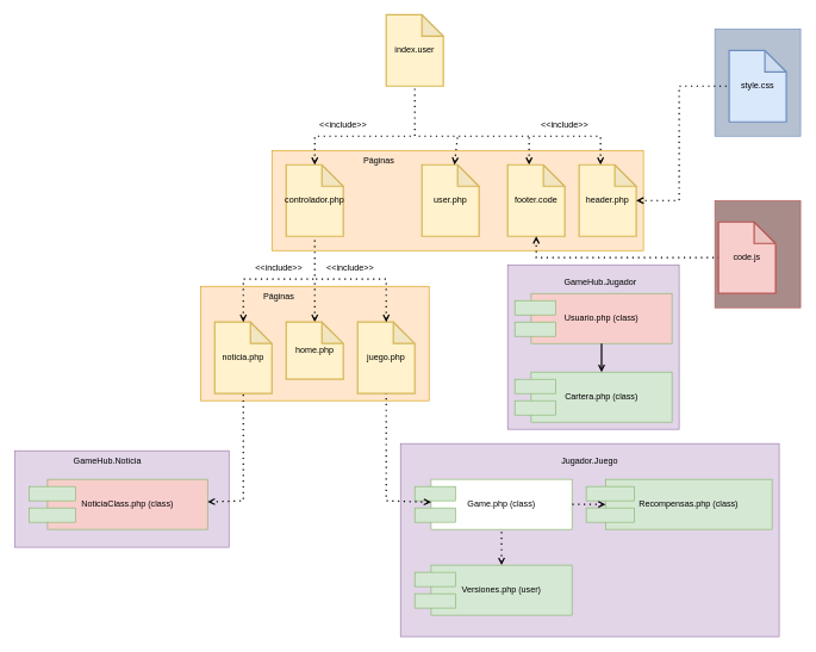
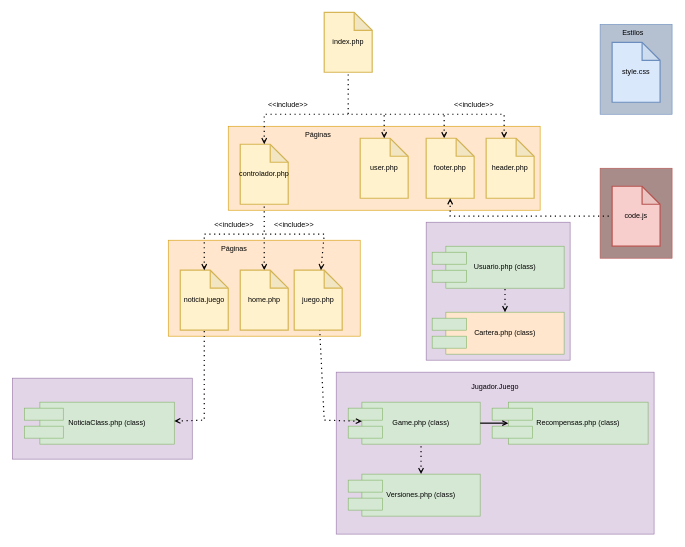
  <mxCell id="0" />
  <mxCell id="1" parent="0" />
  <mxCell id="2" value="" style="rounded=0;whiteSpace=wrap;html=1;strokeWidth=1;fillColor=#A88C8A;strokeColor=#b85450;shadow=0;glass=0;" vertex="1" parent="1"><mxGeometry x="1000" y="280" width="120" height="150" as="geometry" /></mxCell>
  <mxCell id="3" value="" style="rounded=0;whiteSpace=wrap;html=1;strokeWidth=1;fillColor=#B5C1D1;strokeColor=#6c8ebf;shadow=0;glass=0;" vertex="1" parent="1"><mxGeometry x="1000" y="40" width="120" height="150" as="geometry" /></mxCell>
  <mxCell id="4" value="" style="rounded=0;whiteSpace=wrap;html=1;strokeWidth=1;fillColor=#e1d5e7;strokeColor=#9673a6;shadow=0;glass=0;" vertex="1" parent="1"><mxGeometry x="20" y="630" width="300" height="135" as="geometry" /></mxCell>
  <mxCell id="5" value="" style="rounded=0;whiteSpace=wrap;html=1;strokeWidth=1;fillColor=#e1d5e7;strokeColor=#9673a6;shadow=0;glass=0;" vertex="1" parent="1"><mxGeometry x="560" y="620" width="530" height="270" as="geometry" /></mxCell>
  <mxCell id="6" value="" style="rounded=0;whiteSpace=wrap;html=1;strokeWidth=1;fillColor=#e1d5e7;strokeColor=#9673a6;shadow=0;glass=0;" vertex="1" parent="1"><mxGeometry x="710" y="370" width="240" height="230" as="geometry" /></mxCell>
  <mxCell id="7" value="" style="rounded=0;whiteSpace=wrap;html=1;strokeWidth=1;fillColor=#ffe6cc;strokeColor=#d79b00;shadow=0;glass=0;" vertex="1" parent="1"><mxGeometry x="280" y="400" width="320" height="160" as="geometry" /></mxCell>
  <mxCell id="8" value="" style="rounded=0;whiteSpace=wrap;html=1;strokeWidth=1;fillColor=#ffe6cc;strokeColor=#d79b00;shadow=0;glass=0;" vertex="1" parent="1"><mxGeometry x="380" y="210" width="520" height="140" as="geometry" /></mxCell>
- <mxCell id="9" value="index.user" style="shape=note;whiteSpace=wrap;html=1;backgroundOutline=1;darkOpacity=0.05;fillColor=#fff2cc;strokeColor=#d6b656;strokeWidth=2;" vertex="1" parent="1"><mxGeometry x="540" y="20" width="80" height="100" as="geometry" /></mxCell>
- <mxCell id="10" value="controlador.php" style="shape=note;whiteSpace=wrap;html=1;backgroundOutline=1;darkOpacity=0.05;fillColor=#fff2cc;strokeColor=#d6b656;strokeWidth=2;" vertex="1" parent="1"><mxGeometry x="400" y="230" width="80" height="100" as="geometry" /></mxCell>
+ <mxCell id="9" value="index.php" style="shape=note;whiteSpace=wrap;html=1;backgroundOutline=1;darkOpacity=0.05;fillColor=#fff2cc;strokeColor=#d6b656;strokeWidth=2;" vertex="1" parent="1"><mxGeometry x="540" y="20" width="80" height="100" as="geometry" /></mxCell>
+ <mxCell id="10" value="controlador.php" style="shape=note;whiteSpace=wrap;html=1;backgroundOutline=1;darkOpacity=0.05;fillColor=#fff2cc;strokeColor=#d6b656;strokeWidth=2;" vertex="1" parent="1"><mxGeometry x="400" y="240" width="80" height="100" as="geometry" /></mxCell>
  <mxCell id="11" value="" style="endArrow=none;dashed=1;html=1;dashPattern=1 3;strokeWidth=2;rounded=0;startArrow=open;startFill=0;" edge="1" parent="1" target="9"><mxGeometry width="50" height="50" relative="1" as="geometry"><mxPoint x="840" y="230" as="sourcePoint" /><mxPoint x="540" y="210" as="targetPoint" /><Array as="points"><mxPoint x="840" y="190" /><mxPoint x="680" y="190" /><mxPoint x="580" y="190" /></Array></mxGeometry></mxCell>
  <mxCell id="12" value="" style="endArrow=none;dashed=1;html=1;dashPattern=1 3;strokeWidth=2;rounded=0;startArrow=open;startFill=0;" edge="1" parent="1"><mxGeometry width="50" height="50" relative="1" as="geometry"><mxPoint x="740" y="230" as="sourcePoint" /><mxPoint x="740" y="190" as="targetPoint" /></mxGeometry></mxCell>
  <mxCell id="13" value="" style="endArrow=none;dashed=1;html=1;dashPattern=1 3;strokeWidth=2;rounded=0;startArrow=open;startFill=0;" edge="1" parent="1" source="10"><mxGeometry width="50" height="50" relative="1" as="geometry"><mxPoint x="670" y="240" as="sourcePoint" /><mxPoint x="580" y="190" as="targetPoint" /><Array as="points"><mxPoint x="440" y="190" /></Array></mxGeometry></mxCell>
  <mxCell id="14" value="&amp;lt;&amp;lt;include&amp;gt;&amp;gt;" style="text;html=1;strokeColor=none;fillColor=none;align=center;verticalAlign=middle;whiteSpace=wrap;rounded=0;shadow=0;glass=0;" vertex="1" parent="1"><mxGeometry x="760" y="160" width="60" height="30" as="geometry" /></mxCell>
  <mxCell id="15" value="&amp;lt;&amp;lt;include&amp;gt;&amp;gt;" style="text;html=1;strokeColor=none;fillColor=none;align=center;verticalAlign=middle;whiteSpace=wrap;rounded=0;shadow=0;glass=0;" vertex="1" parent="1"><mxGeometry x="450" y="160" width="60" height="30" as="geometry" /></mxCell>
- <mxCell id="16" value="juego.php" style="shape=note;whiteSpace=wrap;html=1;backgroundOutline=1;darkOpacity=0.05;fillColor=#fff2cc;strokeColor=#d6b656;strokeWidth=2;" vertex="1" parent="1"><mxGeometry x="500" y="450" width="80" height="100" as="geometry" /></mxCell>
+ <mxCell id="16" value="juego.php" style="shape=note;whiteSpace=wrap;html=1;backgroundOutline=1;darkOpacity=0.05;fillColor=#fff2cc;strokeColor=#d6b656;strokeWidth=2;" vertex="1" parent="1"><mxGeometry x="490" y="450" width="80" height="100" as="geometry" /></mxCell>
  <mxCell id="17" value="" style="endArrow=none;dashed=1;html=1;dashPattern=1 3;strokeWidth=2;rounded=0;startArrow=open;startFill=0;" edge="1" parent="1" source="16" target="10"><mxGeometry width="50" height="50" relative="1" as="geometry"><mxPoint x="380" y="480" as="sourcePoint" /><mxPoint x="520" y="440" as="targetPoint" /><Array as="points"><mxPoint x="540" y="390" /><mxPoint x="440" y="390" /></Array></mxGeometry></mxCell>
  <mxCell id="18" value="&amp;lt;&amp;lt;include&amp;gt;&amp;gt;" style="text;html=1;strokeColor=none;fillColor=none;align=center;verticalAlign=middle;whiteSpace=wrap;rounded=0;shadow=0;glass=0;" vertex="1" parent="1"><mxGeometry x="460" y="360" width="60" height="30" as="geometry" /></mxCell>
- <mxCell id="19" value="noticia.php" style="shape=note;whiteSpace=wrap;html=1;backgroundOutline=1;darkOpacity=0.05;fillColor=#fff2cc;strokeColor=#d6b656;strokeWidth=2;" vertex="1" parent="1"><mxGeometry x="300" y="450" width="80" height="100" as="geometry" /></mxCell>
+ <mxCell id="19" value="noticia.juego" style="shape=note;whiteSpace=wrap;html=1;backgroundOutline=1;darkOpacity=0.05;fillColor=#fff2cc;strokeColor=#d6b656;strokeWidth=2;" vertex="1" parent="1"><mxGeometry x="300" y="450" width="80" height="100" as="geometry" /></mxCell>
  <mxCell id="20" value="" style="endArrow=none;dashed=1;html=1;dashPattern=1 3;strokeWidth=2;rounded=0;startArrow=open;startFill=0;" edge="1" parent="1" source="21"><mxGeometry width="50" height="50" relative="1" as="geometry"><mxPoint x="450" y="410" as="sourcePoint" /><mxPoint x="440" y="390" as="targetPoint" /></mxGeometry></mxCell>
- <mxCell id="21" value="home.php" style="shape=note;whiteSpace=wrap;html=1;backgroundOutline=1;darkOpacity=0.05;fillColor=#fff2cc;strokeColor=#d6b656;strokeWidth=2;" vertex="1" parent="1"><mxGeometry x="400" y="450" width="80" height="80" as="geometry" /></mxCell>
+ <mxCell id="21" value="home.php" style="shape=note;whiteSpace=wrap;html=1;backgroundOutline=1;darkOpacity=0.05;fillColor=#fff2cc;strokeColor=#d6b656;strokeWidth=2;" vertex="1" parent="1"><mxGeometry x="400" y="450" width="80" height="100" as="geometry" /></mxCell>
  <mxCell id="22" value="" style="endArrow=none;dashed=1;html=1;dashPattern=1 3;strokeWidth=2;rounded=0;startArrow=open;startFill=0;" edge="1" parent="1" source="19"><mxGeometry width="50" height="50" relative="1" as="geometry"><mxPoint x="450" y="440" as="sourcePoint" /><mxPoint x="440" y="390" as="targetPoint" /><Array as="points"><mxPoint x="340" y="390" /></Array></mxGeometry></mxCell>
  <mxCell id="23" value="&amp;lt;&amp;lt;include&amp;gt;&amp;gt;" style="text;html=1;strokeColor=none;fillColor=none;align=center;verticalAlign=middle;whiteSpace=wrap;rounded=0;shadow=0;glass=0;" vertex="1" parent="1"><mxGeometry x="360" y="360" width="60" height="30" as="geometry" /></mxCell>
  <mxCell id="24" value="" style="group;fillColor=none;strokeColor=none;" vertex="1" connectable="0" parent="1"><mxGeometry x="580" y="670" width="220" height="70" as="geometry" /></mxCell>
- <mxCell id="25" value="Game.php (class)" style="rounded=0;whiteSpace=wrap;html=1;shadow=0;glass=0;strokeWidth=1;fillColor=#ffffff;strokeColor=#82b366;" vertex="1" parent="24"><mxGeometry x="22.86" width="197.14" height="70" as="geometry" /></mxCell>
+ <mxCell id="25" value="Game.php (class)" style="rounded=0;whiteSpace=wrap;html=1;shadow=0;glass=0;strokeWidth=1;fillColor=#d5e8d4;strokeColor=#82b366;" vertex="1" parent="24"><mxGeometry x="22.86" width="197.14" height="70" as="geometry" /></mxCell>
  <mxCell id="26" value="" style="rounded=0;whiteSpace=wrap;html=1;shadow=0;glass=0;strokeWidth=1;fillColor=#d5e8d4;strokeColor=#82b366;" vertex="1" parent="24"><mxGeometry y="10" width="57.14" height="20" as="geometry" /></mxCell>
  <mxCell id="27" value="" style="rounded=0;whiteSpace=wrap;html=1;shadow=0;glass=0;strokeWidth=1;fillColor=#d5e8d4;strokeColor=#82b366;" vertex="1" parent="24"><mxGeometry y="40" width="57.143" height="20" as="geometry" /></mxCell>
  <mxCell id="28" value="" style="group;fillColor=none;strokeColor=none;" vertex="1" connectable="0" parent="1"><mxGeometry x="40" y="670" width="280" height="105" as="geometry" /></mxCell>
- <mxCell id="29" value="NoticiaClass.php (class)" style="rounded=0;whiteSpace=wrap;html=1;shadow=0;glass=0;strokeWidth=1;fillColor=#f8cecc;strokeColor=#82b366;" vertex="1" parent="28"><mxGeometry x="25.977" width="224.023" height="70" as="geometry" /></mxCell>
+ <mxCell id="29" value="NoticiaClass.php (class)" style="rounded=0;whiteSpace=wrap;html=1;shadow=0;glass=0;strokeWidth=1;fillColor=#d5e8d4;strokeColor=#82b366;" vertex="1" parent="28"><mxGeometry x="25.977" width="224.023" height="70" as="geometry" /></mxCell>
  <mxCell id="30" value="" style="rounded=0;whiteSpace=wrap;html=1;shadow=0;glass=0;strokeWidth=1;fillColor=#d5e8d4;strokeColor=#82b366;" vertex="1" parent="28"><mxGeometry y="10" width="64.932" height="20" as="geometry" /></mxCell>
  <mxCell id="31" value="" style="rounded=0;whiteSpace=wrap;html=1;shadow=0;glass=0;strokeWidth=1;fillColor=#d5e8d4;strokeColor=#82b366;" vertex="1" parent="28"><mxGeometry y="40" width="64.935" height="20" as="geometry" /></mxCell>
  <mxCell id="32" value="" style="group;fillColor=none;strokeColor=none;" vertex="1" connectable="0" parent="1"><mxGeometry x="580" y="790" width="220" height="70" as="geometry" /></mxCell>
- <mxCell id="33" value="Versiones.php (user)" style="rounded=0;whiteSpace=wrap;html=1;shadow=0;glass=0;strokeWidth=1;fillColor=#d5e8d4;strokeColor=#82b366;" vertex="1" parent="32"><mxGeometry x="22.86" width="197.14" height="70" as="geometry" /></mxCell>
+ <mxCell id="33" value="Versiones.php (class)" style="rounded=0;whiteSpace=wrap;html=1;shadow=0;glass=0;strokeWidth=1;fillColor=#d5e8d4;strokeColor=#82b366;" vertex="1" parent="32"><mxGeometry x="22.86" width="197.14" height="70" as="geometry" /></mxCell>
  <mxCell id="34" value="" style="rounded=0;whiteSpace=wrap;html=1;shadow=0;glass=0;strokeWidth=1;fillColor=#d5e8d4;strokeColor=#82b366;" vertex="1" parent="32"><mxGeometry y="10" width="57.14" height="20" as="geometry" /></mxCell>
  <mxCell id="35" value="" style="rounded=0;whiteSpace=wrap;html=1;shadow=0;glass=0;strokeWidth=1;fillColor=#d5e8d4;strokeColor=#82b366;" vertex="1" parent="32"><mxGeometry y="40" width="57.143" height="20" as="geometry" /></mxCell>
  <mxCell id="36" value="" style="group;fillColor=none;strokeColor=none;" vertex="1" connectable="0" parent="1"><mxGeometry x="820" y="670" width="260" height="70" as="geometry" /></mxCell>
  <mxCell id="37" value="Recompensas.php (class)" style="rounded=0;whiteSpace=wrap;html=1;shadow=0;glass=0;strokeWidth=1;fillColor=#d5e8d4;strokeColor=#82b366;" vertex="1" parent="36"><mxGeometry x="27.016" width="232.984" height="70" as="geometry" /></mxCell>
  <mxCell id="38" value="" style="rounded=0;whiteSpace=wrap;html=1;shadow=0;glass=0;strokeWidth=1;fillColor=#d5e8d4;strokeColor=#82b366;" vertex="1" parent="36"><mxGeometry y="10" width="67.529" height="20" as="geometry" /></mxCell>
  <mxCell id="39" value="" style="rounded=0;whiteSpace=wrap;html=1;shadow=0;glass=0;strokeWidth=1;fillColor=#d5e8d4;strokeColor=#82b366;" vertex="1" parent="36"><mxGeometry y="40" width="67.532" height="20" as="geometry" /></mxCell>
- <mxCell id="40" value="user.php" style="shape=note;whiteSpace=wrap;html=1;backgroundOutline=1;darkOpacity=0.05;fillColor=#fff2cc;strokeColor=#d6b656;strokeWidth=2;" vertex="1" parent="1"><mxGeometry x="590" y="230" width="80" height="100" as="geometry" /></mxCell>
+ <mxCell id="40" value="user.php" style="shape=note;whiteSpace=wrap;html=1;backgroundOutline=1;darkOpacity=0.05;fillColor=#fff2cc;strokeColor=#d6b656;strokeWidth=2;" vertex="1" parent="1"><mxGeometry x="600" y="230" width="80" height="100" as="geometry" /></mxCell>
  <mxCell id="41" value="" style="endArrow=none;dashed=1;html=1;dashPattern=1 3;strokeWidth=2;rounded=0;startArrow=open;startFill=0;" edge="1" parent="1" source="40"><mxGeometry width="50" height="50" relative="1" as="geometry"><mxPoint x="750" y="240" as="sourcePoint" /><mxPoint x="640" y="190" as="targetPoint" /></mxGeometry></mxCell>
  <mxCell id="42" value="" style="group;fillColor=none;strokeColor=none;" vertex="1" connectable="0" parent="1"><mxGeometry x="720" y="410" width="220" height="70" as="geometry" /></mxCell>
- <mxCell id="43" value="Usuario.php (class)" style="rounded=0;whiteSpace=wrap;html=1;shadow=0;glass=0;strokeWidth=1;fillColor=#f8cecc;strokeColor=#82b366;" vertex="1" parent="42"><mxGeometry x="22.86" width="197.14" height="70" as="geometry" /></mxCell>
+ <mxCell id="43" value="Usuario.php (class)" style="rounded=0;whiteSpace=wrap;html=1;shadow=0;glass=0;strokeWidth=1;fillColor=#d5e8d4;strokeColor=#82b366;" vertex="1" parent="42"><mxGeometry x="22.86" width="197.14" height="70" as="geometry" /></mxCell>
  <mxCell id="44" value="" style="rounded=0;whiteSpace=wrap;html=1;shadow=0;glass=0;strokeWidth=1;fillColor=#d5e8d4;strokeColor=#82b366;" vertex="1" parent="42"><mxGeometry y="10" width="57.14" height="20" as="geometry" /></mxCell>
  <mxCell id="45" value="" style="rounded=0;whiteSpace=wrap;html=1;shadow=0;glass=0;strokeWidth=1;fillColor=#d5e8d4;strokeColor=#82b366;" vertex="1" parent="42"><mxGeometry y="40" width="57.143" height="20" as="geometry" /></mxCell>
  <mxCell id="46" value="" style="group;fillColor=none;strokeColor=none;" vertex="1" connectable="0" parent="1"><mxGeometry x="720" y="520" width="220" height="70" as="geometry" /></mxCell>
- <mxCell id="47" value="Cartera.php (class)" style="rounded=0;whiteSpace=wrap;html=1;shadow=0;glass=0;strokeWidth=1;fillColor=#d5e8d4;strokeColor=#82b366;" vertex="1" parent="46"><mxGeometry x="22.86" width="197.14" height="70" as="geometry" /></mxCell>
+ <mxCell id="47" value="Cartera.php (class)" style="rounded=0;whiteSpace=wrap;html=1;shadow=0;glass=0;strokeWidth=1;fillColor=#ffe6cc;strokeColor=#82b366;" vertex="1" parent="46"><mxGeometry x="22.86" width="197.14" height="70" as="geometry" /></mxCell>
  <mxCell id="48" value="" style="rounded=0;whiteSpace=wrap;html=1;shadow=0;glass=0;strokeWidth=1;fillColor=#d5e8d4;strokeColor=#82b366;" vertex="1" parent="46"><mxGeometry y="10" width="57.14" height="20" as="geometry" /></mxCell>
  <mxCell id="49" value="" style="rounded=0;whiteSpace=wrap;html=1;shadow=0;glass=0;strokeWidth=1;fillColor=#d5e8d4;strokeColor=#82b366;" vertex="1" parent="46"><mxGeometry y="40" width="57.143" height="20" as="geometry" /></mxCell>
- <mxCell id="50" value="GameHub.Jugador" style="text;html=1;strokeColor=none;fillColor=none;align=center;verticalAlign=middle;whiteSpace=wrap;rounded=0;shadow=0;glass=0;" vertex="1" parent="1"><mxGeometry x="775" y="380" width="130" height="30" as="geometry" /></mxCell>
  <mxCell id="51" value="Páginas" style="text;html=1;strokeColor=none;fillColor=none;align=center;verticalAlign=middle;whiteSpace=wrap;rounded=0;shadow=0;glass=0;" vertex="1" parent="1"><mxGeometry x="360" y="400" width="60" height="30" as="geometry" /></mxCell>
  <mxCell id="52" value="Páginas" style="text;html=1;strokeColor=none;fillColor=none;align=center;verticalAlign=middle;whiteSpace=wrap;rounded=0;shadow=0;glass=0;" vertex="1" parent="1"><mxGeometry x="500" y="210" width="60" height="30" as="geometry" /></mxCell>
  <mxCell id="53" value="Jugador.Juego" style="text;html=1;strokeColor=none;fillColor=none;align=center;verticalAlign=middle;whiteSpace=wrap;rounded=0;shadow=0;glass=0;" vertex="1" parent="1"><mxGeometry x="760" y="630" width="130" height="30" as="geometry" /></mxCell>
- <mxCell id="54" value="GameHub.Noticia" style="text;html=1;strokeColor=none;fillColor=none;align=center;verticalAlign=middle;whiteSpace=wrap;rounded=0;shadow=0;glass=0;" vertex="1" parent="1"><mxGeometry x="85" y="630" width="130" height="30" as="geometry" /></mxCell>
  <mxCell id="55" value="" style="endArrow=none;dashed=1;html=1;dashPattern=1 3;strokeWidth=2;rounded=0;startArrow=open;startFill=0;" edge="1" parent="1" source="29" target="19"><mxGeometry width="50" height="50" relative="1" as="geometry"><mxPoint x="350" y="460" as="sourcePoint" /><mxPoint x="450" y="400" as="targetPoint" /><Array as="points"><mxPoint x="340" y="700" /></Array></mxGeometry></mxCell>
  <mxCell id="56" value="" style="endArrow=none;dashed=1;html=1;dashPattern=1 3;strokeWidth=2;rounded=0;startArrow=open;startFill=0;" edge="1" parent="1" source="25" target="16"><mxGeometry width="50" height="50" relative="1" as="geometry"><mxPoint x="340" y="740" as="sourcePoint" /><mxPoint x="360" y="570" as="targetPoint" /><Array as="points"><mxPoint x="540" y="700" /></Array></mxGeometry></mxCell>
  <mxCell id="57" value="" style="endArrow=none;dashed=1;html=1;dashPattern=1 3;strokeWidth=2;rounded=0;startArrow=open;startFill=0;" edge="1" parent="1" source="33" target="25"><mxGeometry width="50" height="50" relative="1" as="geometry"><mxPoint x="612.86" y="711.947" as="sourcePoint" /><mxPoint x="550" y="560" as="targetPoint" /><Array as="points" /></mxGeometry></mxCell>
- <mxCell id="58" value="" style="endArrow=none;dashed=1;html=1;dashPattern=1 3;strokeWidth=2;rounded=0;startArrow=open;startFill=0;" edge="1" parent="1" source="37" target="25"><mxGeometry width="50" height="50" relative="1" as="geometry"><mxPoint x="711.43" y="800" as="sourcePoint" /><mxPoint x="711.43" y="750" as="targetPoint" /><Array as="points" /></mxGeometry></mxCell>
- <mxCell id="59" value="" style="endArrow=none;dashed=0;html=1;dashPattern=1 3;strokeWidth=2;rounded=0;startArrow=open;startFill=0;" edge="1" parent="1" source="47" target="43"><mxGeometry width="50" height="50" relative="1" as="geometry"><mxPoint x="711.43" y="800" as="sourcePoint" /><mxPoint x="711.43" y="750" as="targetPoint" /><Array as="points" /></mxGeometry></mxCell>
+ <mxCell id="58" value="" style="endArrow=none;dashed=0;html=1;dashPattern=1 3;strokeWidth=2;rounded=0;startArrow=open;startFill=0;" edge="1" parent="1" source="37" target="25"><mxGeometry width="50" height="50" relative="1" as="geometry"><mxPoint x="711.43" y="800" as="sourcePoint" /><mxPoint x="711.43" y="750" as="targetPoint" /><Array as="points" /></mxGeometry></mxCell>
+ <mxCell id="59" value="" style="endArrow=none;dashed=1;html=1;dashPattern=1 3;strokeWidth=2;rounded=0;startArrow=open;startFill=0;" edge="1" parent="1" source="47" target="43"><mxGeometry width="50" height="50" relative="1" as="geometry"><mxPoint x="711.43" y="800" as="sourcePoint" /><mxPoint x="711.43" y="750" as="targetPoint" /><Array as="points" /></mxGeometry></mxCell>
  <mxCell id="60" value="style.css" style="shape=note;whiteSpace=wrap;html=1;backgroundOutline=1;darkOpacity=0.05;fillColor=#dae8fc;strokeColor=#6c8ebf;strokeWidth=2;" vertex="1" parent="1"><mxGeometry x="1020" y="70" width="80" height="100" as="geometry" /></mxCell>
- <mxCell id="61" value="code.js" style="shape=note;whiteSpace=wrap;html=1;backgroundOutline=1;darkOpacity=0.05;fillColor=#f8cecc;strokeColor=#b85450;strokeWidth=2;" vertex="1" parent="1"><mxGeometry x="1005" y="310" width="80" height="100" as="geometry" /></mxCell>
- <mxCell id="63" value="footer.code" style="shape=note;whiteSpace=wrap;html=1;backgroundOutline=1;darkOpacity=0.05;fillColor=#fff2cc;strokeColor=#d6b656;strokeWidth=2;" vertex="1" parent="1"><mxGeometry x="710" y="230" width="80" height="100" as="geometry" /></mxCell>
+ <mxCell id="61" value="code.js" style="shape=note;whiteSpace=wrap;html=1;backgroundOutline=1;darkOpacity=0.05;fillColor=#f8cecc;strokeColor=#b85450;strokeWidth=2;" vertex="1" parent="1"><mxGeometry x="1020" y="310" width="80" height="100" as="geometry" /></mxCell>
+ <mxCell id="62" value="Estilos" style="text;html=1;strokeColor=none;fillColor=none;align=center;verticalAlign=middle;whiteSpace=wrap;rounded=0;shadow=0;glass=0;" vertex="1" parent="1"><mxGeometry x="1025" y="40" width="60" height="30" as="geometry" /></mxCell>
+ <mxCell id="63" value="footer.php" style="shape=note;whiteSpace=wrap;html=1;backgroundOutline=1;darkOpacity=0.05;fillColor=#fff2cc;strokeColor=#d6b656;strokeWidth=2;" vertex="1" parent="1"><mxGeometry x="710" y="230" width="80" height="100" as="geometry" /></mxCell>
  <mxCell id="64" value="header.php" style="shape=note;whiteSpace=wrap;html=1;backgroundOutline=1;darkOpacity=0.05;fillColor=#fff2cc;strokeColor=#d6b656;strokeWidth=2;" vertex="1" parent="1"><mxGeometry x="810" y="230" width="80" height="100" as="geometry" /></mxCell>
  <mxCell id="65" value="" style="endArrow=none;dashed=1;html=1;dashPattern=1 3;strokeWidth=2;rounded=0;startArrow=open;startFill=0;" edge="1" parent="1" source="63" target="61"><mxGeometry width="50" height="50" relative="1" as="geometry"><mxPoint x="851.43" y="530" as="sourcePoint" /><mxPoint x="851.43" y="490" as="targetPoint" /><Array as="points"><mxPoint x="750" y="360" /></Array></mxGeometry></mxCell>
- <mxCell id="66" value="" style="endArrow=none;dashed=1;html=1;dashPattern=1 3;strokeWidth=2;rounded=0;startArrow=open;startFill=0;" edge="1" parent="1" source="64" target="60"><mxGeometry width="50" height="50" relative="1" as="geometry"><mxPoint x="750" y="240" as="sourcePoint" /><mxPoint x="750" y="200" as="targetPoint" /><Array as="points"><mxPoint x="950" y="280" /><mxPoint x="950" y="120" /></Array></mxGeometry></mxCell>
